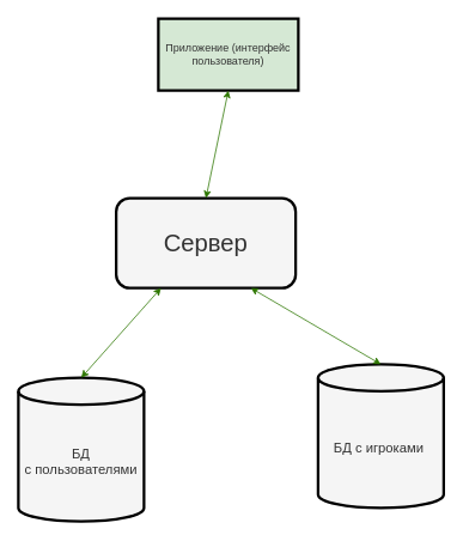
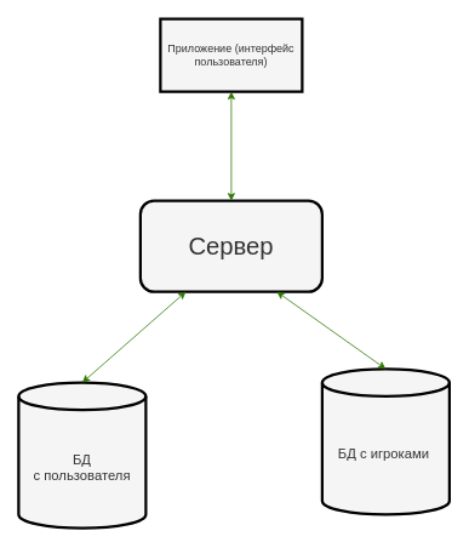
  <mxCell id="0" />
  <mxCell id="1" parent="0" />
- <mxCell id="2" value="Приложение (интерфейс пользователя)" style="rounded=0;whiteSpace=wrap;html=1;fillColor=#d5e8d4;fontColor=#333333;strokeColor=#000000;strokeWidth=3;" vertex="1" parent="1"><mxGeometry x="176" y="20" width="156" height="80" as="geometry" /></mxCell>
- <mxCell id="3" value="&lt;font style=&quot;font-size: 27px;&quot;&gt;Сервер&lt;/font&gt;" style="rounded=1;whiteSpace=wrap;html=1;fillColor=#f5f5f5;fontColor=#333333;strokeColor=#000000;strokeWidth=3;" vertex="1" parent="1"><mxGeometry x="129" y="220" width="200" height="100" as="geometry" /></mxCell>
- <mxCell id="4" value="&lt;font style=&quot;font-size: 15px;&quot;&gt;БД &lt;br&gt;с пользователями&lt;/font&gt;" style="shape=cylinder3;whiteSpace=wrap;html=1;boundedLbl=1;backgroundOutline=1;size=15;fillColor=#f5f5f5;fontColor=#333333;strokeColor=#000000;strokeWidth=3;" vertex="1" parent="1"><mxGeometry x="20" y="420" width="140" height="160" as="geometry" /></mxCell>
+ <mxCell id="2" value="Приложение (интерфейс пользователя)" style="rounded=0;whiteSpace=wrap;html=1;fillColor=#f5f5f5;fontColor=#333333;strokeColor=#000000;strokeWidth=3;" vertex="1" parent="1"><mxGeometry x="176" y="20" width="156" height="80" as="geometry" /></mxCell>
+ <mxCell id="3" value="&lt;font style=&quot;font-size: 27px;&quot;&gt;Сервер&lt;/font&gt;" style="rounded=1;whiteSpace=wrap;html=1;fillColor=#f5f5f5;fontColor=#333333;strokeColor=#000000;strokeWidth=3;" vertex="1" parent="1"><mxGeometry x="154" y="220" width="200" height="100" as="geometry" /></mxCell>
+ <mxCell id="4" value="&lt;font style=&quot;font-size: 15px;&quot;&gt;БД &lt;br&gt;с пользователя&lt;/font&gt;" style="shape=cylinder3;whiteSpace=wrap;html=1;boundedLbl=1;backgroundOutline=1;size=15;fillColor=#f5f5f5;fontColor=#333333;strokeColor=#000000;strokeWidth=3;" vertex="1" parent="1"><mxGeometry x="20" y="420" width="140" height="160" as="geometry" /></mxCell>
  <mxCell id="5" value="&lt;span style=&quot;font-size: 15px;&quot;&gt;БД с игроками&amp;nbsp;&lt;/span&gt;" style="shape=cylinder3;whiteSpace=wrap;html=1;boundedLbl=1;backgroundOutline=1;size=15;fillColor=#f5f5f5;fontColor=#333333;strokeColor=#000000;strokeWidth=3;" vertex="1" parent="1"><mxGeometry x="354" y="405" width="140" height="160" as="geometry" /></mxCell>
  <mxCell id="6" value="" style="endArrow=classic;startArrow=classic;html=1;rounded=0;entryX=0.5;entryY=0;entryDx=0;entryDy=0;exitX=0.5;exitY=1;exitDx=0;exitDy=0;fillColor=#60a917;strokeColor=#2D7600;" edge="1" parent="1" source="2" target="3"><mxGeometry width="50" height="50" relative="1" as="geometry"><mxPoint x="227" y="338" as="sourcePoint" /><mxPoint x="277" y="288" as="targetPoint" /></mxGeometry></mxCell>
  <mxCell id="7" value="" style="endArrow=classic;startArrow=classic;html=1;rounded=0;exitX=0.5;exitY=0;exitDx=0;exitDy=0;exitPerimeter=0;entryX=0.25;entryY=1;entryDx=0;entryDy=0;fillColor=#60a917;strokeColor=#2D7600;" edge="1" parent="1" source="4" target="3"><mxGeometry width="50" height="50" relative="1" as="geometry"><mxPoint x="227" y="338" as="sourcePoint" /><mxPoint x="277" y="288" as="targetPoint" /></mxGeometry></mxCell>
  <mxCell id="8" value="" style="endArrow=classic;startArrow=classic;html=1;rounded=0;exitX=0.5;exitY=0;exitDx=0;exitDy=0;exitPerimeter=0;entryX=0.75;entryY=1;entryDx=0;entryDy=0;fillColor=#60a917;strokeColor=#2D7600;" edge="1" parent="1" source="5" target="3"><mxGeometry width="50" height="50" relative="1" as="geometry"><mxPoint x="227" y="338" as="sourcePoint" /><mxPoint x="277" y="288" as="targetPoint" /></mxGeometry></mxCell>
